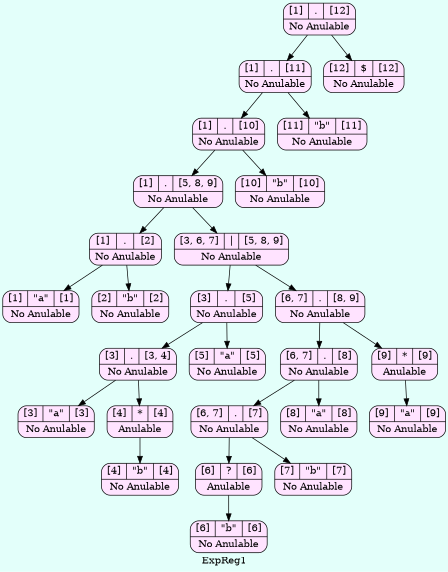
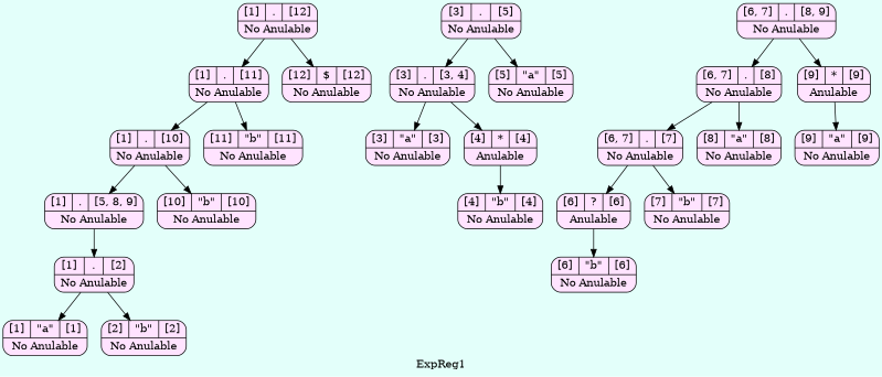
  digraph {
    bgcolor="#E3FFFA"
    label=ExpReg1
    node [fillcolor="#FFE3FF" shape=Mrecord style=filled]
    n1 [label="{{[1]|<here>.|[12]}|No Anulable}"]
    n2 [label="{{[1]|<here>.|[11]}|No Anulable}"]
    n3 [label="{{[12]|<here>$|[12]}|No Anulable}"]
    n4 [label="{{[1]|<here>.|[10]}|No Anulable}"]
    n5 [label="{{[11]|<here>\"b\"|[11]}|No Anulable}"]
    n6 [label="{{[1]|<here>.|[5, 8, 9]}|No Anulable}"]
    n7 [label="{{[10]|<here>\"b\"|[10]}|No Anulable}"]
    n8 [label="{{[1]|<here>.|[2]}|No Anulable}"]
-   n9 [label="{{[3, 6, 7]|<here>\||[5, 8, 9]}|No Anulable}"]
    n10 [label="{{[1]|<here>\"a\"|[1]}|No Anulable}"]
    n11 [label="{{[2]|<here>\"b\"|[2]}|No Anulable}"]
    n12 [label="{{[3]|<here>.|[5]}|No Anulable}"]
    n13 [label="{{[6, 7]|<here>.|[8, 9]}|No Anulable}"]
    n14 [label="{{[3]|<here>.|[3, 4]}|No Anulable}"]
    n15 [label="{{[5]|<here>\"a\"|[5]}|No Anulable}"]
    n16 [label="{{[3]|<here>\"a\"|[3]}|No Anulable}"]
    n17 [label="{{[4]|<here>*|[4]}|Anulable}"]
    n18 [label="{{[4]|<here>\"b\"|[4]}|No Anulable}"]
    n19 [label="{{[6, 7]|<here>.|[8]}|No Anulable}"]
    n20 [label="{{[9]|<here>*|[9]}|Anulable}"]
    n21 [label="{{[6, 7]|<here>.|[7]}|No Anulable}"]
    n22 [label="{{[8]|<here>\"a\"|[8]}|No Anulable}"]
    n23 [label="{{[6]|<here>?|[6]}|Anulable}"]
    n24 [label="{{[7]|<here>\"b\"|[7]}|No Anulable}"]
    n25 [label="{{[6]|<here>\"b\"|[6]}|No Anulable}"]
    n26 [label="{{[9]|<here>\"a\"|[9]}|No Anulable}"]
    n1 -> n2
    n1 -> n3
    n2 -> n4
    n2 -> n5
    n4 -> n6
    n4 -> n7
    n6 -> n8
-   n6 -> n9
    n8 -> n10
    n8 -> n11
-   n9 -> n12
-   n9 -> n13
    n12 -> n14
    n12 -> n15
    n13 -> n19
    n13 -> n20
    n14 -> n16
    n14 -> n17
    n17 -> n18
    n19 -> n21
    n19 -> n22
    n20 -> n26
    n21 -> n23
    n21 -> n24
    n23 -> n25
  }
